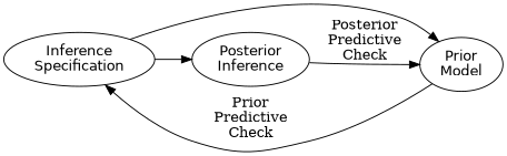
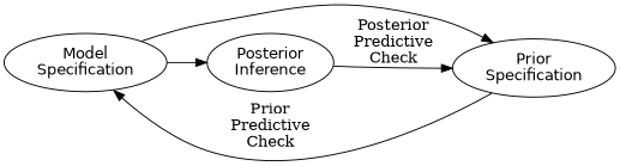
  digraph {
    fontsize=10
    forcelabels=true
    rankdir=LR
    node [fontname=Helvetica shape=oval]
-   n1 [label="Inference\nSpecification"]
-   n2 [label="Prior\nModel"]
+   n1 [label="Model\nSpecification"]
+   n2 [label="Prior\nSpecification"]
    n3 [label="Posterior\nInference"]
    n1 -> n2
    n1 -> n3
    n2 -> n1 [label="Prior\nPredictive\nCheck"]
    n3 -> n2 [label="Posterior\nPredictive\nCheck"]
  }
